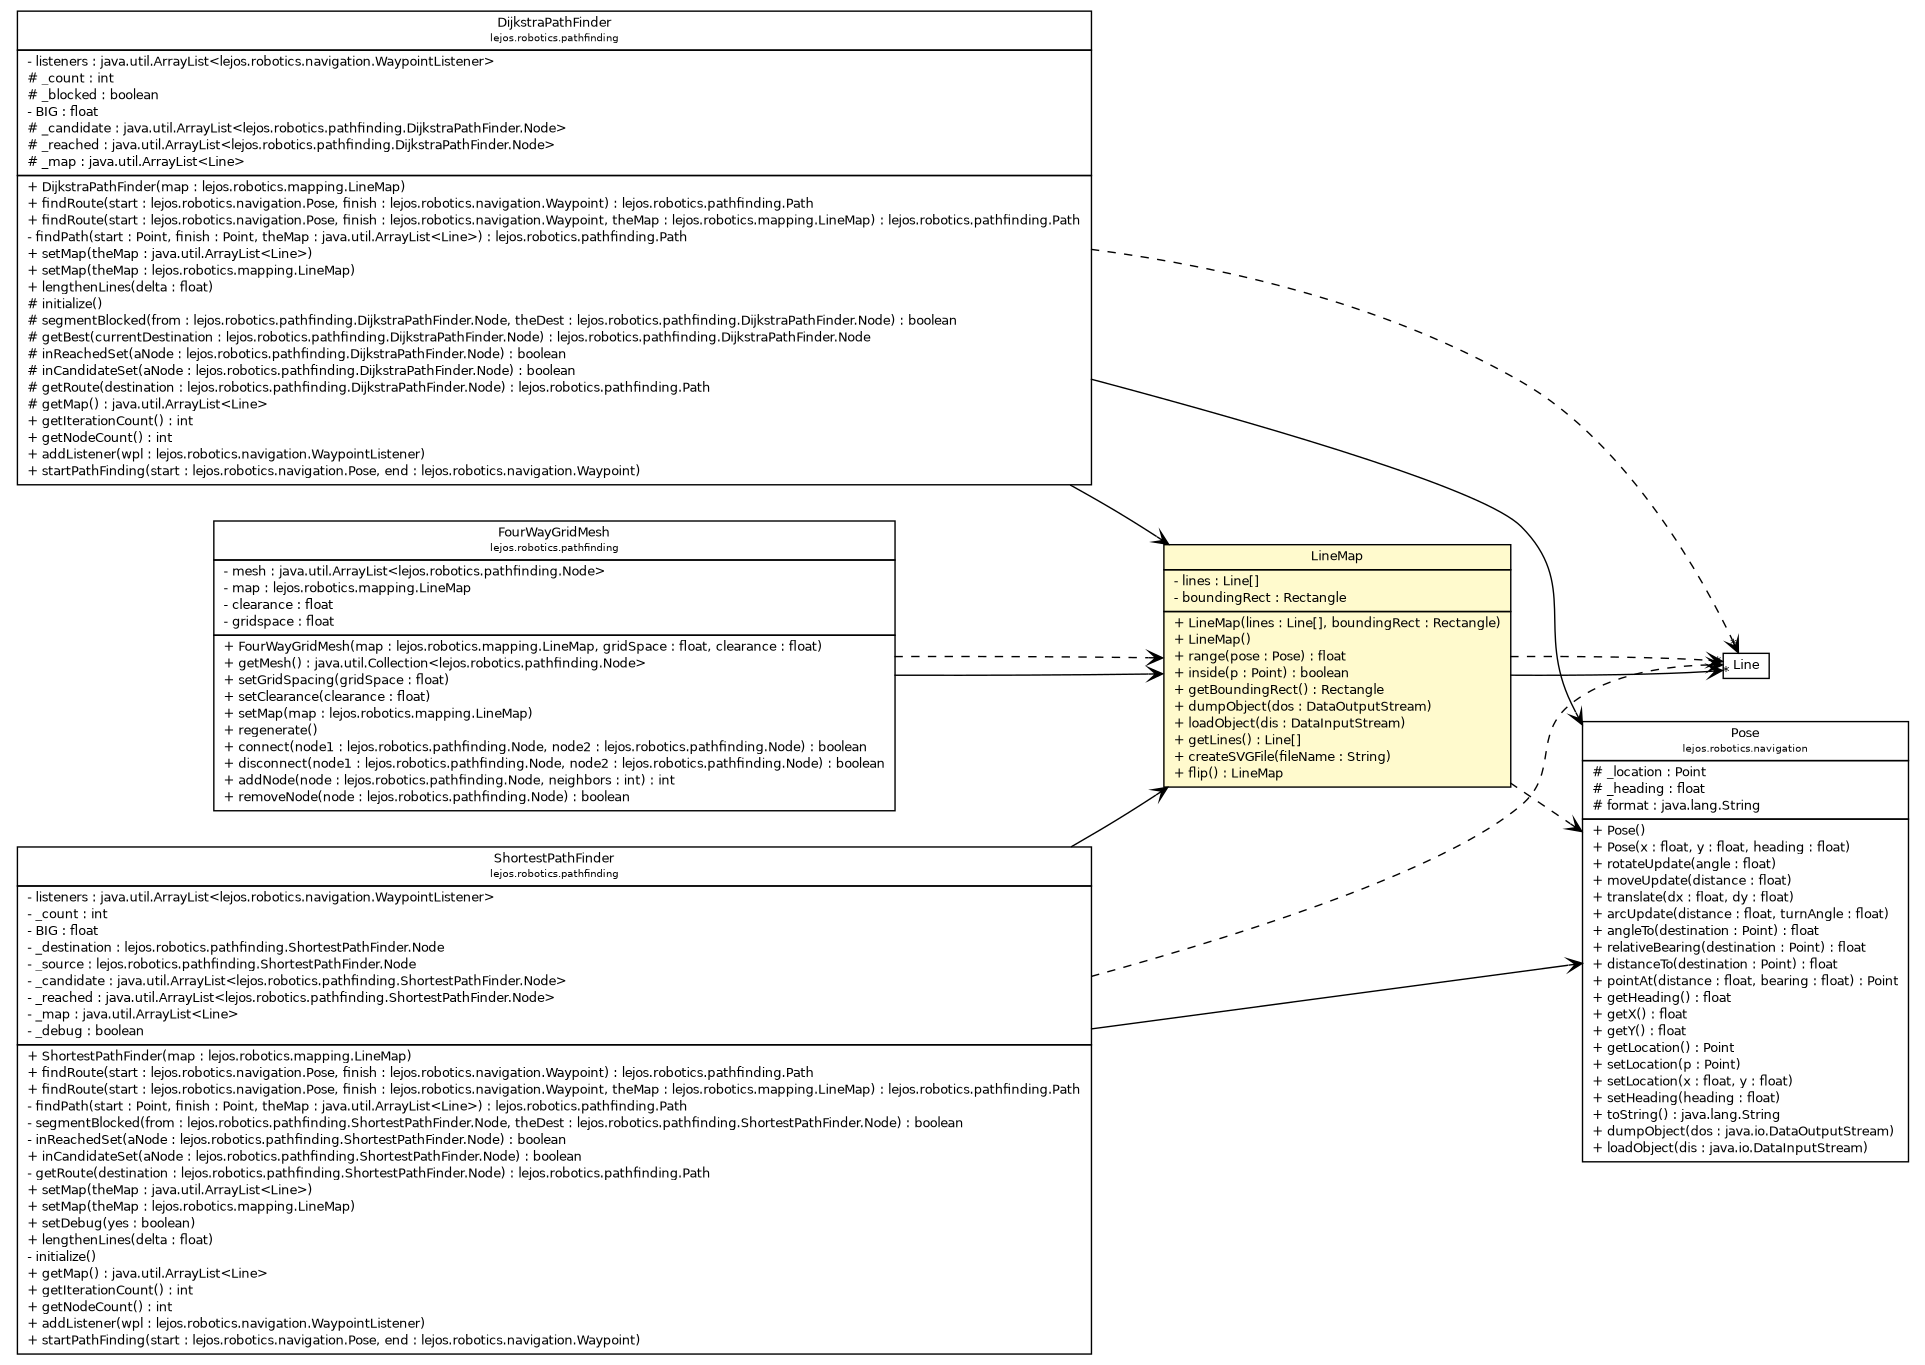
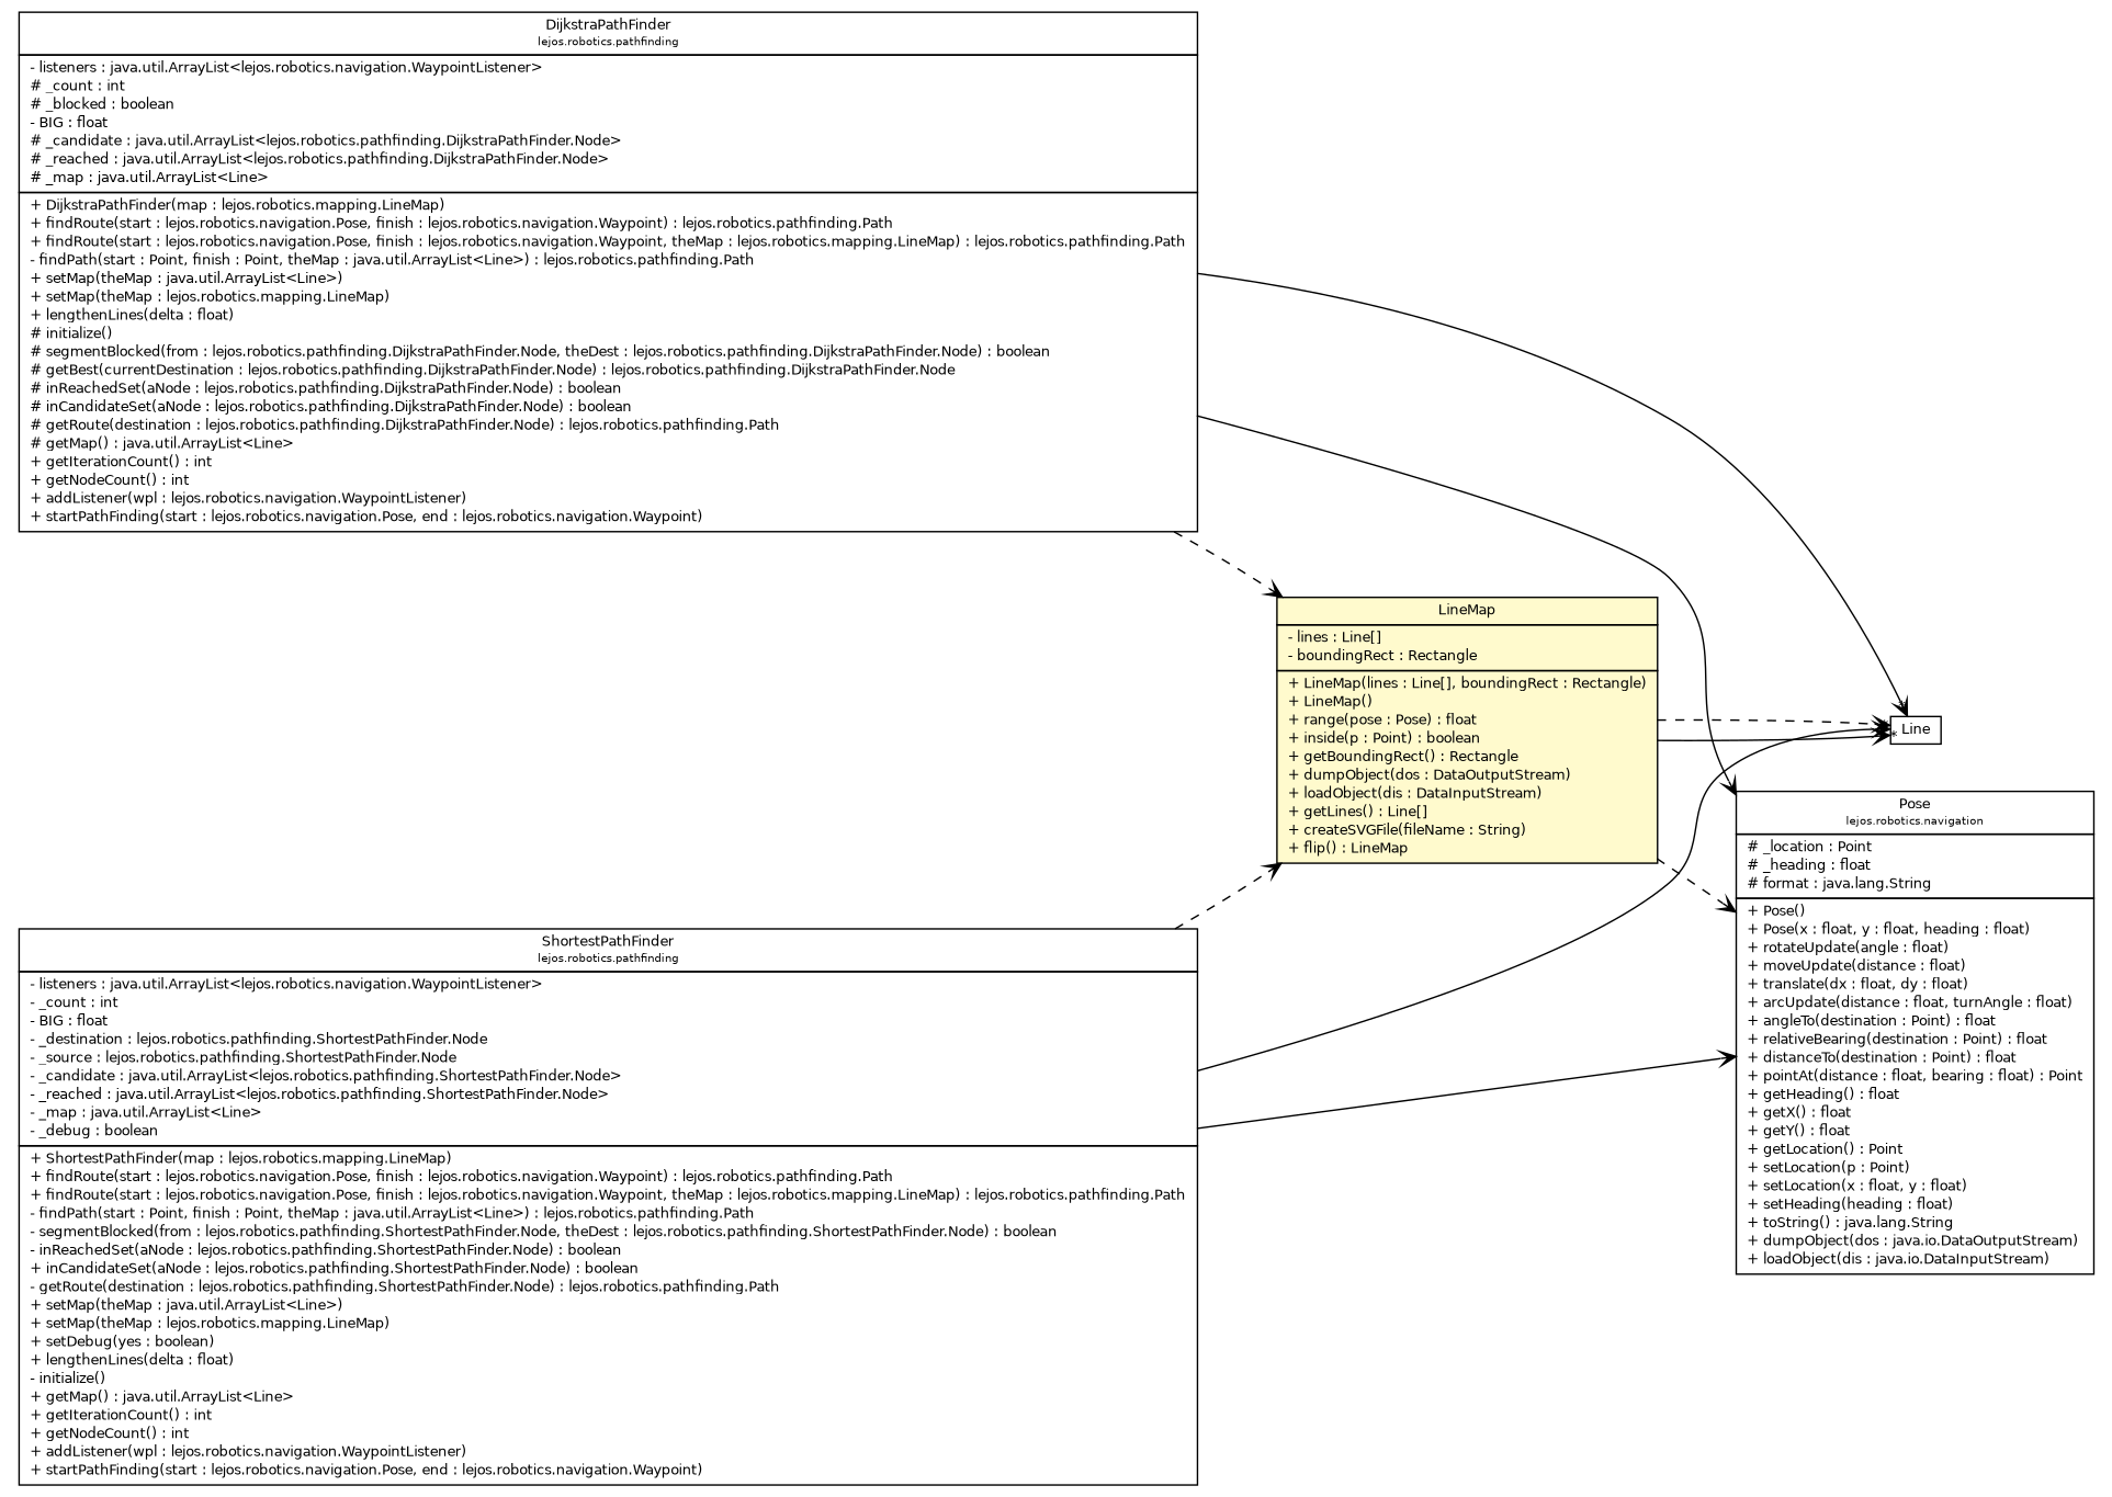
  digraph {
    nodesep=0.25
    rankdir=LR
    ranksep=0.5
    node [fontcolor=black fontname=Helvetica fontsize=9.0 shape=plaintext]
    edge [arrowhead=open color=black fontcolor=black fontname=Helvetica fontsize=10.0 headport=p labelfontname=Helvetica labelfontsize=10 style=dashed tailport=p]
    n1 [label=<<table title="lejos.robotics.mapping.LineMap" border="0" cellborder="1" cellspacing="0" cellpadding="2" port="p" bgcolor="lemonChiffon" href="./LineMap.html"> 		<tr><td><table border="0" cellspacing="0" cellpadding="1"> <tr><td align="center" balign="center"> LineMap </td></tr> 		</table></td></tr> 		<tr><td><table border="0" cellspacing="0" cellpadding="1"> <tr><td align="left" balign="left"> - lines : Line[] </td></tr> <tr><td align="left" balign="left"> - boundingRect : Rectangle </td></tr> 		</table></td></tr> 		<tr><td><table border="0" cellspacing="0" cellpadding="1"> <tr><td align="left" balign="left"> + LineMap(lines : Line[], boundingRect : Rectangle) </td></tr> <tr><td align="left" balign="left"> + LineMap() </td></tr> <tr><td align="left" balign="left"> + range(pose : Pose) : float </td></tr> <tr><td align="left" balign="left"> + inside(p : Point) : boolean </td></tr> <tr><td align="left" balign="left"> + getBoundingRect() : Rectangle </td></tr> <tr><td align="left" balign="left"> + dumpObject(dos : DataOutputStream) </td></tr> <tr><td align="left" balign="left"> + loadObject(dis : DataInputStream) </td></tr> <tr><td align="left" balign="left"> + getLines() : Line[] </td></tr> <tr><td align="left" balign="left"> + createSVGFile(fileName : String) </td></tr> <tr><td align="left" balign="left"> + flip() : LineMap </td></tr> 		</table></td></tr> 		</table>>]
    n2 [label=<<table title="lejos.robotics.navigation.Pose" border="0" cellborder="1" cellspacing="0" cellpadding="2" port="p" href="../navigation/Pose.html"> 		<tr><td><table border="0" cellspacing="0" cellpadding="1"> <tr><td align="center" balign="center"> Pose </td></tr> <tr><td align="center" balign="center"><font point-size="7.0"> lejos.robotics.navigation </font></td></tr> 		</table></td></tr> 		<tr><td><table border="0" cellspacing="0" cellpadding="1"> <tr><td align="left" balign="left"> # _location : Point </td></tr> <tr><td align="left" balign="left"> # _heading : float </td></tr> <tr><td align="left" balign="left"> # format : java.lang.String </td></tr> 		</table></td></tr> 		<tr><td><table border="0" cellspacing="0" cellpadding="1"> <tr><td align="left" balign="left"> + Pose() </td></tr> <tr><td align="left" balign="left"> + Pose(x : float, y : float, heading : float) </td></tr> <tr><td align="left" balign="left"> + rotateUpdate(angle : float) </td></tr> <tr><td align="left" balign="left"> + moveUpdate(distance : float) </td></tr> <tr><td align="left" balign="left"> + translate(dx : float, dy : float) </td></tr> <tr><td align="left" balign="left"> + arcUpdate(distance : float, turnAngle : float) </td></tr> <tr><td align="left" balign="left"> + angleTo(destination : Point) : float </td></tr> <tr><td align="left" balign="left"> + relativeBearing(destination : Point) : float </td></tr> <tr><td align="left" balign="left"> + distanceTo(destination : Point) : float </td></tr> <tr><td align="left" balign="left"> + pointAt(distance : float, bearing : float) : Point </td></tr> <tr><td align="left" balign="left"> + getHeading() : float </td></tr> <tr><td align="left" balign="left"> + getX() : float </td></tr> <tr><td align="left" balign="left"> + getY() : float </td></tr> <tr><td align="left" balign="left"> + getLocation() : Point </td></tr> <tr><td align="left" balign="left"> + setLocation(p : Point) </td></tr> <tr><td align="left" balign="left"> + setLocation(x : float, y : float) </td></tr> <tr><td align="left" balign="left"> + setHeading(heading : float) </td></tr> <tr><td align="left" balign="left"> + toString() : java.lang.String </td></tr> <tr><td align="left" balign="left"> + dumpObject(dos : java.io.DataOutputStream) </td></tr> <tr><td align="left" balign="left"> + loadObject(dis : java.io.DataInputStream) </td></tr> 		</table></td></tr> 		</table>>]
    n3 [label=<<table title="Line" border="0" cellborder="1" cellspacing="0" cellpadding="2" port="p" href="http://java.sun.com/j2se/1.4.2/docs/api//Line.html"> 		<tr><td><table border="0" cellspacing="0" cellpadding="1"> <tr><td align="center" balign="center"> Line </td></tr> 		</table></td></tr> 		</table>>]
    n4 [label=<<table title="lejos.robotics.pathfinding.DijkstraPathFinder" border="0" cellborder="1" cellspacing="0" cellpadding="2" port="p" href="../pathfinding/DijkstraPathFinder.html"> 		<tr><td><table border="0" cellspacing="0" cellpadding="1"> <tr><td align="center" balign="center"> DijkstraPathFinder </td></tr> <tr><td align="center" balign="center"><font point-size="7.0"> lejos.robotics.pathfinding </font></td></tr> 		</table></td></tr> 		<tr><td><table border="0" cellspacing="0" cellpadding="1"> <tr><td align="left" balign="left"> - listeners : java.util.ArrayList&lt;lejos.robotics.navigation.WaypointListener&gt; </td></tr> <tr><td align="left" balign="left"> # _count : int </td></tr> <tr><td align="left" balign="left"> # _blocked : boolean </td></tr> <tr><td align="left" balign="left"> - BIG : float </td></tr> <tr><td align="left" balign="left"> # _candidate : java.util.ArrayList&lt;lejos.robotics.pathfinding.DijkstraPathFinder.Node&gt; </td></tr> <tr><td align="left" balign="left"> # _reached : java.util.ArrayList&lt;lejos.robotics.pathfinding.DijkstraPathFinder.Node&gt; </td></tr> <tr><td align="left" balign="left"> # _map : java.util.ArrayList&lt;Line&gt; </td></tr> 		</table></td></tr> 		<tr><td><table border="0" cellspacing="0" cellpadding="1"> <tr><td align="left" balign="left"> + DijkstraPathFinder(map : lejos.robotics.mapping.LineMap) </td></tr> <tr><td align="left" balign="left"> + findRoute(start : lejos.robotics.navigation.Pose, finish : lejos.robotics.navigation.Waypoint) : lejos.robotics.pathfinding.Path </td></tr> <tr><td align="left" balign="left"> + findRoute(start : lejos.robotics.navigation.Pose, finish : lejos.robotics.navigation.Waypoint, theMap : lejos.robotics.mapping.LineMap) : lejos.robotics.pathfinding.Path </td></tr> <tr><td align="left" balign="left"> - findPath(start : Point, finish : Point, theMap : java.util.ArrayList&lt;Line&gt;) : lejos.robotics.pathfinding.Path </td></tr> <tr><td align="left" balign="left"> + setMap(theMap : java.util.ArrayList&lt;Line&gt;) </td></tr> <tr><td align="left" balign="left"> + setMap(theMap : lejos.robotics.mapping.LineMap) </td></tr> <tr><td align="left" balign="left"> + lengthenLines(delta : float) </td></tr> <tr><td align="left" balign="left"> # initialize() </td></tr> <tr><td align="left" balign="left"> # segmentBlocked(from : lejos.robotics.pathfinding.DijkstraPathFinder.Node, theDest : lejos.robotics.pathfinding.DijkstraPathFinder.Node) : boolean </td></tr> <tr><td align="left" balign="left"> # getBest(currentDestination : lejos.robotics.pathfinding.DijkstraPathFinder.Node) : lejos.robotics.pathfinding.DijkstraPathFinder.Node </td></tr> <tr><td align="left" balign="left"> # inReachedSet(aNode : lejos.robotics.pathfinding.DijkstraPathFinder.Node) : boolean </td></tr> <tr><td align="left" balign="left"> # inCandidateSet(aNode : lejos.robotics.pathfinding.DijkstraPathFinder.Node) : boolean </td></tr> <tr><td align="left" balign="left"> # getRoute(destination : lejos.robotics.pathfinding.DijkstraPathFinder.Node) : lejos.robotics.pathfinding.Path </td></tr> <tr><td align="left" balign="left"> # getMap() : java.util.ArrayList&lt;Line&gt; </td></tr> <tr><td align="left" balign="left"> + getIterationCount() : int </td></tr> <tr><td align="left" balign="left"> + getNodeCount() : int </td></tr> <tr><td align="left" balign="left"> + addListener(wpl : lejos.robotics.navigation.WaypointListener) </td></tr> <tr><td align="left" balign="left"> + startPathFinding(start : lejos.robotics.navigation.Pose, end : lejos.robotics.navigation.Waypoint) </td></tr> 		</table></td></tr> 		</table>>]
-   n5 [label=<<table title="lejos.robotics.pathfinding.FourWayGridMesh" border="0" cellborder="1" cellspacing="0" cellpadding="2" port="p" href="../pathfinding/FourWayGridMesh.html"> 		<tr><td><table border="0" cellspacing="0" cellpadding="1"> <tr><td align="center" balign="center"> FourWayGridMesh </td></tr> <tr><td align="center" balign="center"><font point-size="7.0"> lejos.robotics.pathfinding </font></td></tr> 		</table></td></tr> 		<tr><td><table border="0" cellspacing="0" cellpadding="1"> <tr><td align="left" balign="left"> - mesh : java.util.ArrayList&lt;lejos.robotics.pathfinding.Node&gt; </td></tr> <tr><td align="left" balign="left"> - map : lejos.robotics.mapping.LineMap </td></tr> <tr><td align="left" balign="left"> - clearance : float </td></tr> <tr><td align="left" balign="left"> - gridspace : float </td></tr> 		</table></td></tr> 		<tr><td><table border="0" cellspacing="0" cellpadding="1"> <tr><td align="left" balign="left"> + FourWayGridMesh(map : lejos.robotics.mapping.LineMap, gridSpace : float, clearance : float) </td></tr> <tr><td align="left" balign="left"> + getMesh() : java.util.Collection&lt;lejos.robotics.pathfinding.Node&gt; </td></tr> <tr><td align="left" balign="left"> + setGridSpacing(gridSpace : float) </td></tr> <tr><td align="left" balign="left"> + setClearance(clearance : float) </td></tr> <tr><td align="left" balign="left"> + setMap(map : lejos.robotics.mapping.LineMap) </td></tr> <tr><td align="left" balign="left"> + regenerate() </td></tr> <tr><td align="left" balign="left"> + connect(node1 : lejos.robotics.pathfinding.Node, node2 : lejos.robotics.pathfinding.Node) : boolean </td></tr> <tr><td align="left" balign="left"> + disconnect(node1 : lejos.robotics.pathfinding.Node, node2 : lejos.robotics.pathfinding.Node) : boolean </td></tr> <tr><td align="left" balign="left"> + addNode(node : lejos.robotics.pathfinding.Node, neighbors : int) : int </td></tr> <tr><td align="left" balign="left"> + removeNode(node : lejos.robotics.pathfinding.Node) : boolean </td></tr> 		</table></td></tr> 		</table>>]
    n6 [label=<<table title="lejos.robotics.pathfinding.ShortestPathFinder" border="0" cellborder="1" cellspacing="0" cellpadding="2" port="p" href="../pathfinding/ShortestPathFinder.html"> 		<tr><td><table border="0" cellspacing="0" cellpadding="1"> <tr><td align="center" balign="center"> ShortestPathFinder </td></tr> <tr><td align="center" balign="center"><font point-size="7.0"> lejos.robotics.pathfinding </font></td></tr> 		</table></td></tr> 		<tr><td><table border="0" cellspacing="0" cellpadding="1"> <tr><td align="left" balign="left"> - listeners : java.util.ArrayList&lt;lejos.robotics.navigation.WaypointListener&gt; </td></tr> <tr><td align="left" balign="left"> - _count : int </td></tr> <tr><td align="left" balign="left"> - BIG : float </td></tr> <tr><td align="left" balign="left"> - _destination : lejos.robotics.pathfinding.ShortestPathFinder.Node </td></tr> <tr><td align="left" balign="left"> - _source : lejos.robotics.pathfinding.ShortestPathFinder.Node </td></tr> <tr><td align="left" balign="left"> - _candidate : java.util.ArrayList&lt;lejos.robotics.pathfinding.ShortestPathFinder.Node&gt; </td></tr> <tr><td align="left" balign="left"> - _reached : java.util.ArrayList&lt;lejos.robotics.pathfinding.ShortestPathFinder.Node&gt; </td></tr> <tr><td align="left" balign="left"> - _map : java.util.ArrayList&lt;Line&gt; </td></tr> <tr><td align="left" balign="left"> - _debug : boolean </td></tr> 		</table></td></tr> 		<tr><td><table border="0" cellspacing="0" cellpadding="1"> <tr><td align="left" balign="left"> + ShortestPathFinder(map : lejos.robotics.mapping.LineMap) </td></tr> <tr><td align="left" balign="left"> + findRoute(start : lejos.robotics.navigation.Pose, finish : lejos.robotics.navigation.Waypoint) : lejos.robotics.pathfinding.Path </td></tr> <tr><td align="left" balign="left"> + findRoute(start : lejos.robotics.navigation.Pose, finish : lejos.robotics.navigation.Waypoint, theMap : lejos.robotics.mapping.LineMap) : lejos.robotics.pathfinding.Path </td></tr> <tr><td align="left" balign="left"> - findPath(start : Point, finish : Point, theMap : java.util.ArrayList&lt;Line&gt;) : lejos.robotics.pathfinding.Path </td></tr> <tr><td align="left" balign="left"> - segmentBlocked(from : lejos.robotics.pathfinding.ShortestPathFinder.Node, theDest : lejos.robotics.pathfinding.ShortestPathFinder.Node) : boolean </td></tr> <tr><td align="left" balign="left"> - inReachedSet(aNode : lejos.robotics.pathfinding.ShortestPathFinder.Node) : boolean </td></tr> <tr><td align="left" balign="left"> + inCandidateSet(aNode : lejos.robotics.pathfinding.ShortestPathFinder.Node) : boolean </td></tr> <tr><td align="left" balign="left"> - getRoute(destination : lejos.robotics.pathfinding.ShortestPathFinder.Node) : lejos.robotics.pathfinding.Path </td></tr> <tr><td align="left" balign="left"> + setMap(theMap : java.util.ArrayList&lt;Line&gt;) </td></tr> <tr><td align="left" balign="left"> + setMap(theMap : lejos.robotics.mapping.LineMap) </td></tr> <tr><td align="left" balign="left"> + setDebug(yes : boolean) </td></tr> <tr><td align="left" balign="left"> + lengthenLines(delta : float) </td></tr> <tr><td align="left" balign="left"> - initialize() </td></tr> <tr><td align="left" balign="left"> + getMap() : java.util.ArrayList&lt;Line&gt; </td></tr> <tr><td align="left" balign="left"> + getIterationCount() : int </td></tr> <tr><td align="left" balign="left"> + getNodeCount() : int </td></tr> <tr><td align="left" balign="left"> + addListener(wpl : lejos.robotics.navigation.WaypointListener) </td></tr> <tr><td align="left" balign="left"> + startPathFinding(start : lejos.robotics.navigation.Pose, end : lejos.robotics.navigation.Waypoint) </td></tr> 		</table></td></tr> 		</table>>]
    n1 -> n2
    n1 -> n3 [headlabel="*" style=""]
    n1 -> n3
-   n4 -> n1 [style=solid]
+   n4 -> n1
    n4 -> n2 [style=solid]
-   n4 -> n3 [headlabel="*"]
-   n5 -> n1 [style=""]
-   n5 -> n1
-   n6 -> n1 [style=solid]
+   n4 -> n3 [headlabel="*" style=""]
+   n6 -> n1
    n6 -> n2 [style=solid]
-   n6 -> n3 [headlabel="*"]
+   n6 -> n3 [headlabel="*" style=""]
  }
